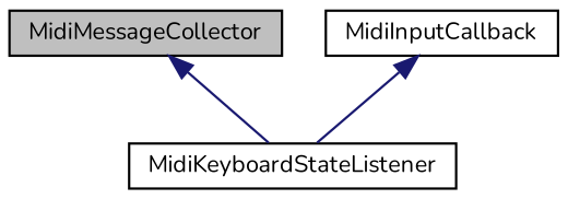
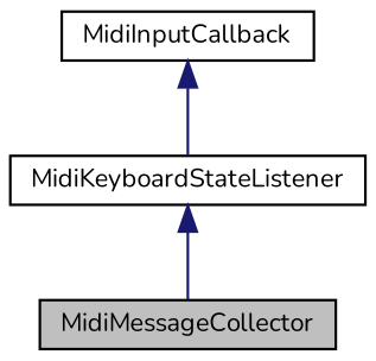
  digraph {
    fontname=Nunito
    node [color=black fontname=Nunito fontsize=10 shape=record]
    edge [color=midnightblue dir=back fontname=Nunito fontsize=10 labelfontname=Helvetica labelfontsize=10 style=solid]
    n1 [fillcolor=grey75 fontcolor=black height=0.2 label=MidiMessageCollector style=filled width=0.4]
    n2 [height=0.2 label=MidiKeyboardStateListener width=0.4]
    n3 [height=0.2 label=MidiInputCallback width=0.4]
-   n1 -> n2
+   n2 -> n1
    n3 -> n2
  }
